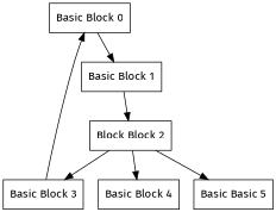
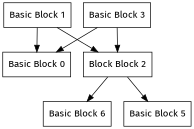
  digraph {
    fontname="Fira Sans"
    node [fontname="Fira Sans" shape=box]
    edge [fontname="Fira Sans"]
    "Basic Block 0"
    "Basic Block 1"
    n3 [label="Block Block 2"]
    "Basic Block 3"
-   "Basic Block 4"
-   "Basic Block 5" [label="Basic Basic 5"]
-   "Basic Block 0" -> "Basic Block 1"
+   "Basic Block 4" [label="Basic Block 6"]
+   "Basic Block 5"
+   "Basic Block 1" -> "Basic Block 0"
    "Basic Block 1" -> n3
    n3 -> "Basic Block 4"
    n3 -> "Basic Block 5"
    "Basic Block 3" -> "Basic Block 0"
-   n3 -> "Basic Block 3"
+   "Basic Block 3" -> n3
  }
